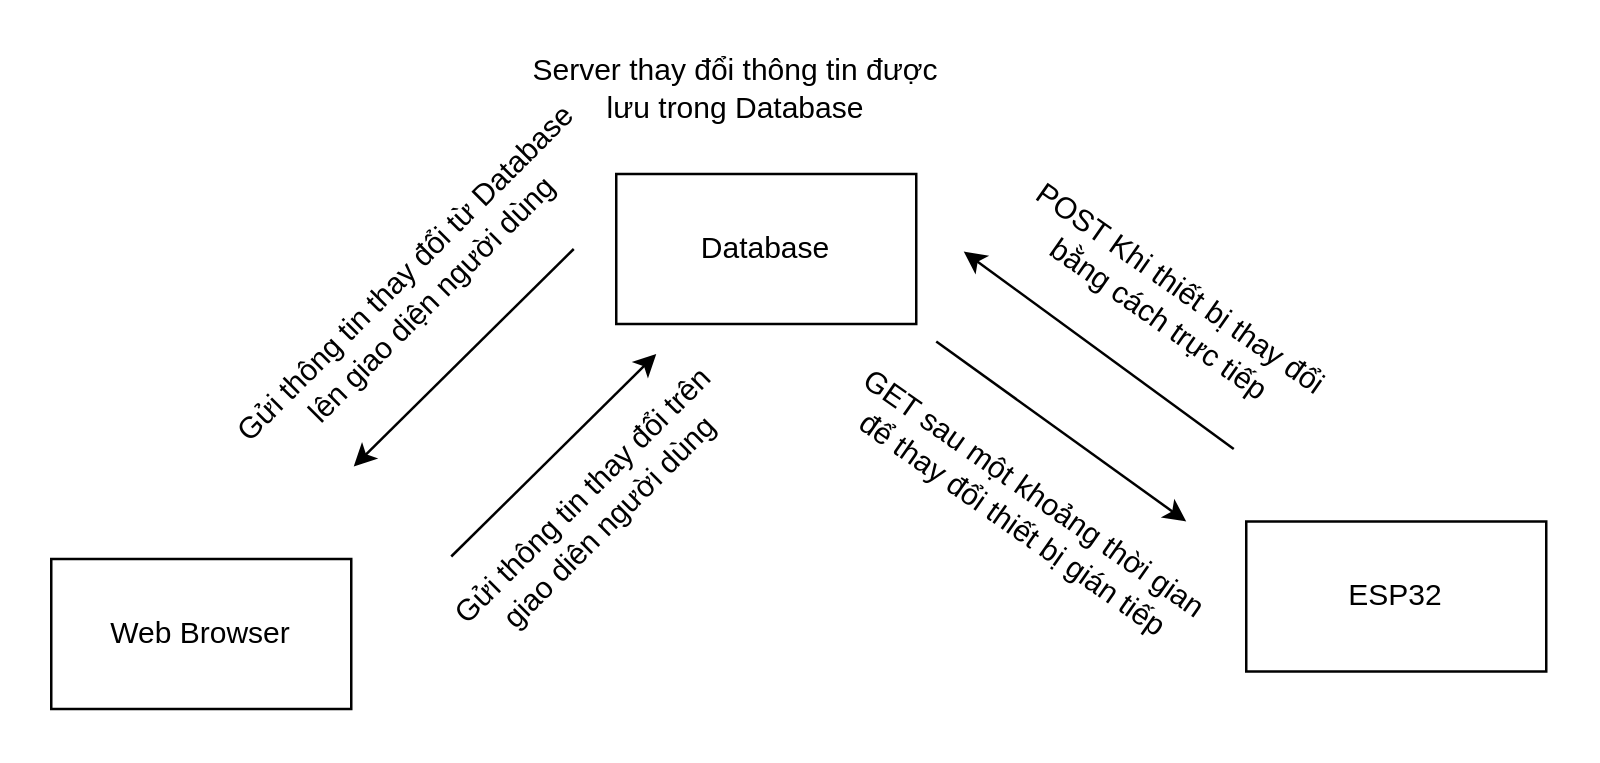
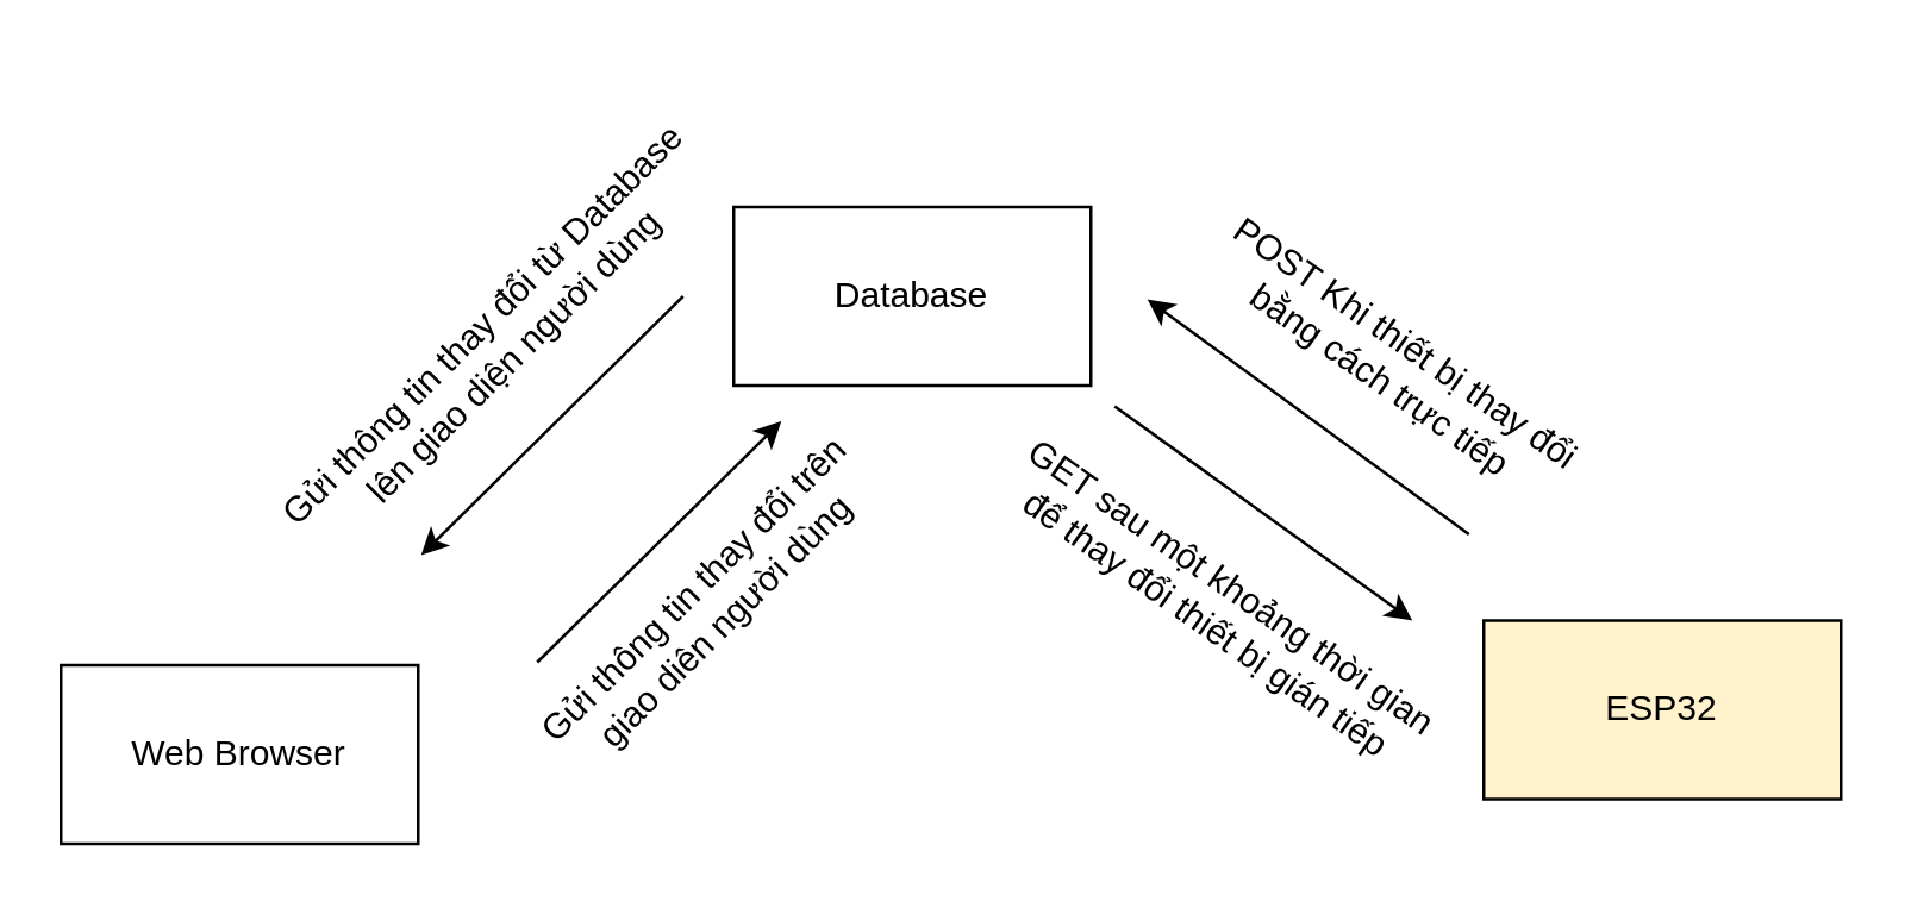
  <mxCell id="0" />
  <mxCell id="1" parent="0" />
  <mxCell id="2" value="Database" style="rounded=0;whiteSpace=wrap;html=1;" vertex="1" parent="1"><mxGeometry x="246" y="69" width="120" height="60" as="geometry" /></mxCell>
  <mxCell id="3" value="Web Browser" style="rounded=0;whiteSpace=wrap;html=1;" vertex="1" parent="1"><mxGeometry x="20" y="223" width="120" height="60" as="geometry" /></mxCell>
- <mxCell id="4" value="ESP32" style="rounded=0;whiteSpace=wrap;html=1;" vertex="1" parent="1"><mxGeometry x="498" y="208" width="120" height="60" as="geometry" /></mxCell>
+ <mxCell id="4" value="ESP32" style="rounded=0;whiteSpace=wrap;html=1;fillColor=#fff2cc;" vertex="1" parent="1"><mxGeometry x="498" y="208" width="120" height="60" as="geometry" /></mxCell>
  <mxCell id="5" value="GET sau một khoảng thời gian để thay đổi thiết bị gián tiếp" style="text;html=1;strokeColor=none;fillColor=none;align=center;verticalAlign=middle;whiteSpace=wrap;rounded=0;rotation=35;" vertex="1" parent="1"><mxGeometry x="321" y="188" width="177" height="30" as="geometry" /></mxCell>
  <mxCell id="6" value="POST Khi thiết bị thay đổi bằng cách trực tiếp" style="text;html=1;strokeColor=none;fillColor=none;align=center;verticalAlign=middle;whiteSpace=wrap;rounded=0;rotation=35;" vertex="1" parent="1"><mxGeometry x="388" y="106" width="160" height="30" as="geometry" /></mxCell>
- <mxCell id="7" value="Server thay đổi thông tin được lưu trong Database" style="text;html=1;strokeColor=none;fillColor=none;align=center;verticalAlign=middle;whiteSpace=wrap;rounded=0;" vertex="1" parent="1"><mxGeometry x="212" y="20" width="164" height="30" as="geometry" /></mxCell>
  <mxCell id="8" value="" style="endArrow=classic;html=1;" edge="1" parent="1"><mxGeometry width="50" height="50" relative="1" as="geometry"><mxPoint x="180" y="222" as="sourcePoint" /><mxPoint x="262" y="141" as="targetPoint" /></mxGeometry></mxCell>
  <mxCell id="9" value="Gửi thông tin thay đổi trên giao diên người dùng" style="text;html=1;strokeColor=none;fillColor=none;align=center;verticalAlign=middle;whiteSpace=wrap;rounded=0;rotation=-45;" vertex="1" parent="1"><mxGeometry x="161" y="188" width="154" height="30" as="geometry" /></mxCell>
  <mxCell id="10" value="" style="endArrow=classic;html=1;" edge="1" parent="1"><mxGeometry width="50" height="50" relative="1" as="geometry"><mxPoint x="229" y="99" as="sourcePoint" /><mxPoint x="141" y="186" as="targetPoint" /></mxGeometry></mxCell>
  <mxCell id="11" value="Gửi thông tin thay đổi từ Database lên giao diện người dùng" style="text;html=1;strokeColor=none;fillColor=none;align=center;verticalAlign=middle;whiteSpace=wrap;rounded=0;rotation=-45;" vertex="1" parent="1"><mxGeometry x="69" y="99" width="196" height="30" as="geometry" /></mxCell>
  <mxCell id="12" value="" style="endArrow=classic;html=1;" edge="1" parent="1"><mxGeometry width="50" height="50" relative="1" as="geometry"><mxPoint x="493" y="179" as="sourcePoint" /><mxPoint x="385" y="100" as="targetPoint" /></mxGeometry></mxCell>
  <mxCell id="13" value="" style="endArrow=classic;html=1;" edge="1" parent="1"><mxGeometry width="50" height="50" relative="1" as="geometry"><mxPoint x="374" y="136" as="sourcePoint" /><mxPoint x="474" y="208" as="targetPoint" /></mxGeometry></mxCell>
